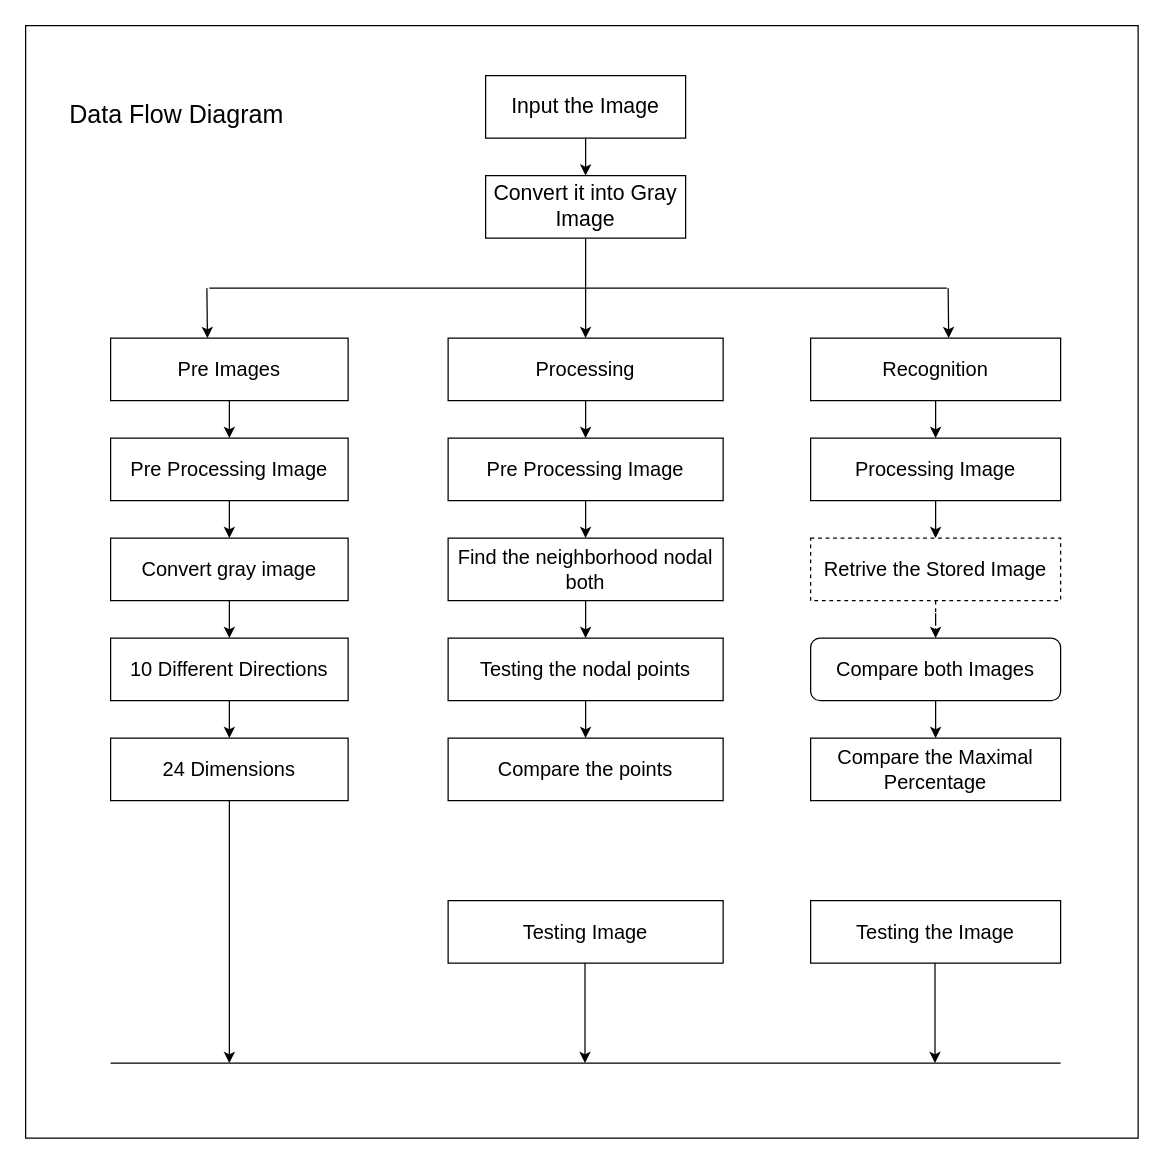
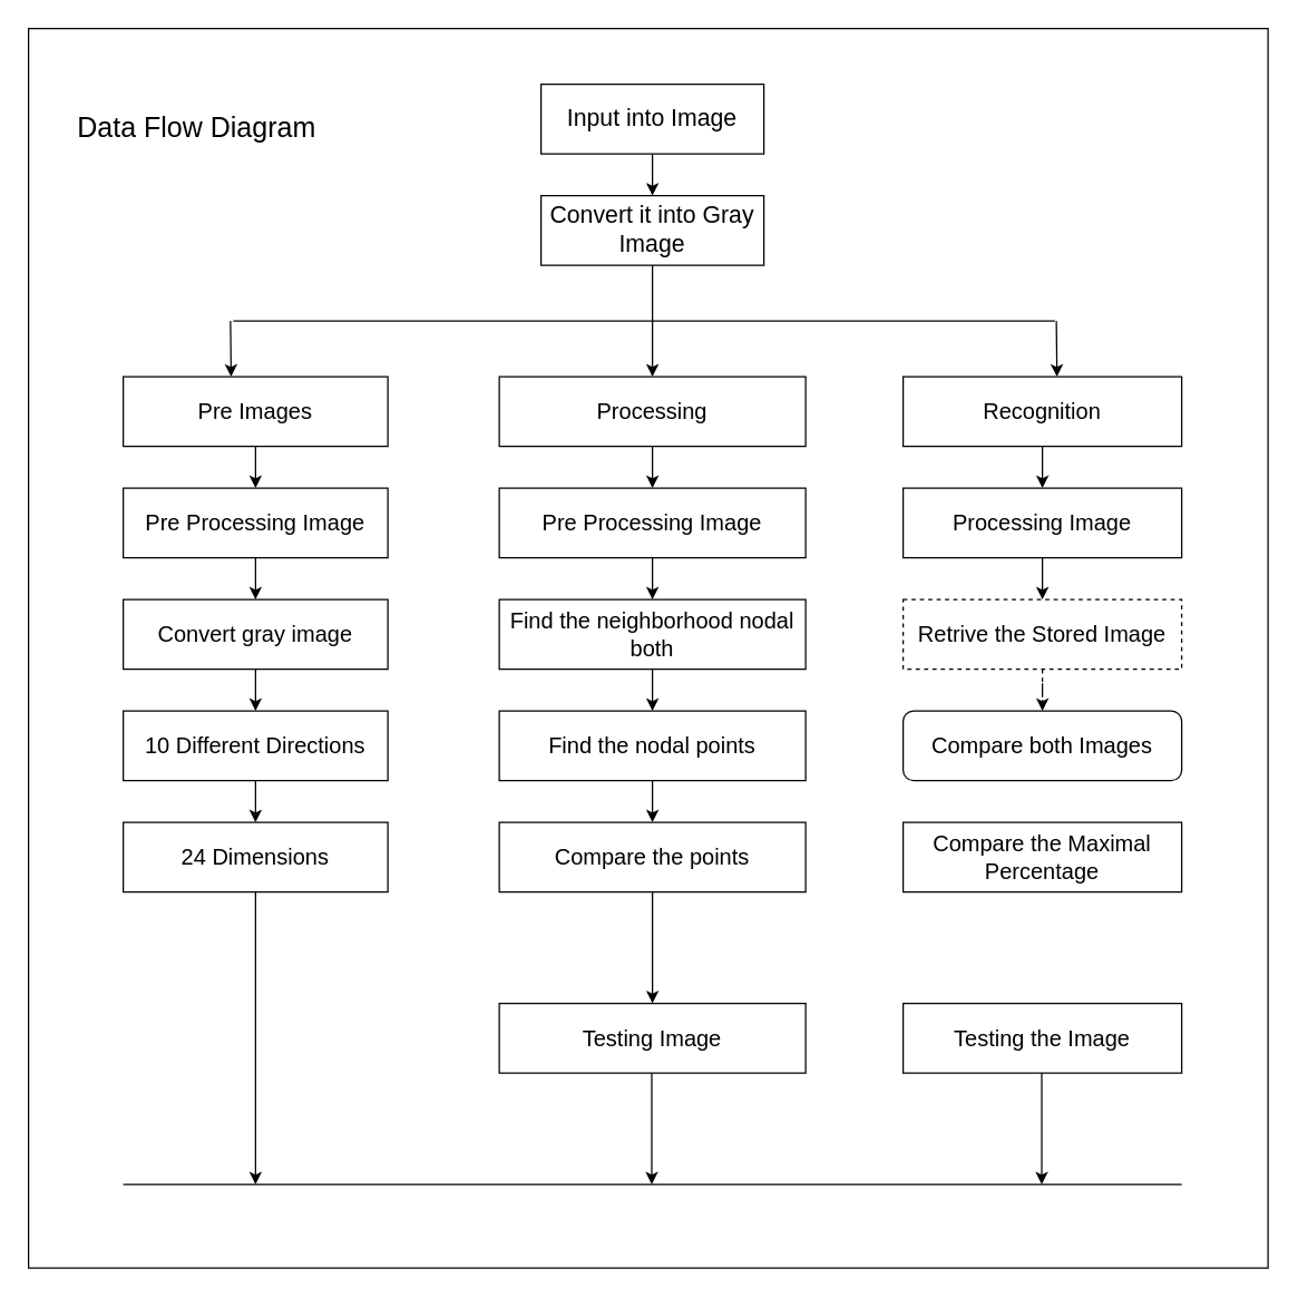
  <mxCell id="0" />
  <mxCell id="1" parent="0" />
  <mxCell id="2" value="" style="edgeStyle=orthogonalEdgeStyle;rounded=0;orthogonalLoop=1;jettySize=auto;html=1;" edge="1" parent="1" source="3" target="5"><mxGeometry relative="1" as="geometry" /></mxCell>
- <mxCell id="3" value="&lt;font style=&quot;font-size: 17px&quot;&gt;Input the Image&lt;/font&gt;" style="rounded=0;whiteSpace=wrap;html=1;" vertex="1" parent="1"><mxGeometry x="388" y="60" width="160" height="50" as="geometry" /></mxCell>
+ <mxCell id="3" value="&lt;font style=&quot;font-size: 17px&quot;&gt;Input into Image&lt;/font&gt;" style="rounded=0;whiteSpace=wrap;html=1;" vertex="1" parent="1"><mxGeometry x="388" y="60" width="160" height="50" as="geometry" /></mxCell>
  <mxCell id="4" value="" style="edgeStyle=orthogonalEdgeStyle;rounded=0;orthogonalLoop=1;jettySize=auto;html=1;" edge="1" parent="1" source="5" target="7"><mxGeometry relative="1" as="geometry" /></mxCell>
  <mxCell id="5" value="&lt;font style=&quot;font-size: 17px&quot;&gt;Convert it into Gray Image&lt;/font&gt;" style="rounded=0;whiteSpace=wrap;html=1;" vertex="1" parent="1"><mxGeometry x="388" y="140" width="160" height="50" as="geometry" /></mxCell>
  <mxCell id="6" value="" style="edgeStyle=orthogonalEdgeStyle;rounded=0;orthogonalLoop=1;jettySize=auto;html=1;" edge="1" parent="1" source="7" target="23"><mxGeometry relative="1" as="geometry" /></mxCell>
  <mxCell id="7" value="&lt;font style=&quot;font-size: 16px&quot;&gt;Processing&lt;/font&gt;" style="rounded=0;whiteSpace=wrap;html=1;" vertex="1" parent="1"><mxGeometry x="358" y="270" width="220" height="50" as="geometry" /></mxCell>
  <mxCell id="8" value="" style="endArrow=none;html=1;" edge="1" parent="1"><mxGeometry width="50" height="50" relative="1" as="geometry"><mxPoint x="167" y="230" as="sourcePoint" /><mxPoint x="757" y="230" as="targetPoint" /></mxGeometry></mxCell>
  <mxCell id="9" value="" style="edgeStyle=orthogonalEdgeStyle;rounded=0;orthogonalLoop=1;jettySize=auto;html=1;" edge="1" parent="1" source="10" target="31"><mxGeometry relative="1" as="geometry" /></mxCell>
  <mxCell id="10" value="&lt;font style=&quot;font-size: 16px&quot;&gt;Pre Images&lt;/font&gt;" style="rounded=0;whiteSpace=wrap;html=1;" vertex="1" parent="1"><mxGeometry x="88" y="270" width="190" height="50" as="geometry" /></mxCell>
  <mxCell id="11" value="" style="edgeStyle=orthogonalEdgeStyle;rounded=0;orthogonalLoop=1;jettySize=auto;html=1;" edge="1" parent="1" source="12" target="16"><mxGeometry relative="1" as="geometry" /></mxCell>
  <mxCell id="12" value="&lt;font style=&quot;font-size: 16px&quot;&gt;Recognition&lt;/font&gt;" style="rounded=0;whiteSpace=wrap;html=1;" vertex="1" parent="1"><mxGeometry x="648" y="270" width="200" height="50" as="geometry" /></mxCell>
  <mxCell id="13" value="" style="endArrow=classic;html=1;" edge="1" parent="1"><mxGeometry width="50" height="50" relative="1" as="geometry"><mxPoint x="165" y="230" as="sourcePoint" /><mxPoint x="165.462" y="270" as="targetPoint" /></mxGeometry></mxCell>
  <mxCell id="14" value="" style="endArrow=classic;html=1;" edge="1" parent="1"><mxGeometry width="50" height="50" relative="1" as="geometry"><mxPoint x="758" y="230" as="sourcePoint" /><mxPoint x="758.462" y="270" as="targetPoint" /></mxGeometry></mxCell>
  <mxCell id="15" value="" style="edgeStyle=orthogonalEdgeStyle;rounded=0;orthogonalLoop=1;jettySize=auto;html=1;" edge="1" parent="1" source="16" target="18"><mxGeometry relative="1" as="geometry" /></mxCell>
  <mxCell id="16" value="&lt;font style=&quot;font-size: 16px&quot;&gt;Processing Image&lt;/font&gt;" style="rounded=0;whiteSpace=wrap;html=1;" vertex="1" parent="1"><mxGeometry x="648" y="350" width="200" height="50" as="geometry" /></mxCell>
  <mxCell id="17" value="" style="edgeStyle=orthogonalEdgeStyle;rounded=0;orthogonalLoop=1;jettySize=auto;html=1;dashed=1;" edge="1" parent="1" source="18" target="20"><mxGeometry relative="1" as="geometry" /></mxCell>
  <mxCell id="18" value="&lt;font style=&quot;font-size: 16px&quot;&gt;Retrive the Stored Image&lt;/font&gt;" style="rounded=0;whiteSpace=wrap;html=1;dashed=1;" vertex="1" parent="1"><mxGeometry x="648" y="430" width="200" height="50" as="geometry" /></mxCell>
- <mxCell id="19" value="" style="edgeStyle=orthogonalEdgeStyle;rounded=0;orthogonalLoop=1;jettySize=auto;html=1;" edge="1" parent="1" source="20" target="21"><mxGeometry relative="1" as="geometry" /></mxCell>
  <mxCell id="20" value="&lt;font style=&quot;font-size: 16px&quot;&gt;Compare both Images&lt;/font&gt;" style="whiteSpace=wrap;html=1;rounded=1;" vertex="1" parent="1"><mxGeometry x="648" y="510" width="200" height="50" as="geometry" /></mxCell>
  <mxCell id="21" value="&lt;font style=&quot;font-size: 16px&quot;&gt;Compare the Maximal Percentage&lt;/font&gt;" style="rounded=0;whiteSpace=wrap;html=1;" vertex="1" parent="1"><mxGeometry x="648" y="590" width="200" height="50" as="geometry" /></mxCell>
  <mxCell id="22" value="" style="edgeStyle=orthogonalEdgeStyle;rounded=0;orthogonalLoop=1;jettySize=auto;html=1;" edge="1" parent="1" source="23" target="25"><mxGeometry relative="1" as="geometry" /></mxCell>
  <mxCell id="23" value="&lt;font style=&quot;font-size: 16px&quot;&gt;Pre Processing Image&lt;/font&gt;" style="rounded=0;whiteSpace=wrap;html=1;" vertex="1" parent="1"><mxGeometry x="358" y="350" width="220" height="50" as="geometry" /></mxCell>
  <mxCell id="24" value="" style="edgeStyle=orthogonalEdgeStyle;rounded=0;orthogonalLoop=1;jettySize=auto;html=1;" edge="1" parent="1" source="25" target="27"><mxGeometry relative="1" as="geometry" /></mxCell>
  <mxCell id="25" value="&lt;font style=&quot;font-size: 16px&quot;&gt;Find the neighborhood nodal both&lt;/font&gt;" style="rounded=0;whiteSpace=wrap;html=1;" vertex="1" parent="1"><mxGeometry x="358" y="430" width="220" height="50" as="geometry" /></mxCell>
  <mxCell id="26" value="" style="edgeStyle=orthogonalEdgeStyle;rounded=0;orthogonalLoop=1;jettySize=auto;html=1;" edge="1" parent="1" source="27" target="29"><mxGeometry relative="1" as="geometry" /></mxCell>
- <mxCell id="27" value="&lt;font style=&quot;font-size: 16px&quot;&gt;Testing the nodal points&lt;/font&gt;" style="rounded=0;whiteSpace=wrap;html=1;" vertex="1" parent="1"><mxGeometry x="358" y="510" width="220" height="50" as="geometry" /></mxCell>
+ <mxCell id="27" value="&lt;font style=&quot;font-size: 16px&quot;&gt;Find the nodal points&lt;/font&gt;" style="rounded=0;whiteSpace=wrap;html=1;" vertex="1" parent="1"><mxGeometry x="358" y="510" width="220" height="50" as="geometry" /></mxCell>
+ <mxCell id="28" value="" style="edgeStyle=orthogonalEdgeStyle;rounded=0;orthogonalLoop=1;jettySize=auto;html=1;" edge="1" parent="1" source="29" target="38"><mxGeometry relative="1" as="geometry" /></mxCell>
  <mxCell id="29" value="&lt;font style=&quot;font-size: 16px&quot;&gt;Compare the points&lt;/font&gt;" style="rounded=0;whiteSpace=wrap;html=1;" vertex="1" parent="1"><mxGeometry x="358" y="590" width="220" height="50" as="geometry" /></mxCell>
  <mxCell id="30" value="" style="edgeStyle=orthogonalEdgeStyle;rounded=0;orthogonalLoop=1;jettySize=auto;html=1;" edge="1" parent="1" source="31" target="33"><mxGeometry relative="1" as="geometry" /></mxCell>
  <mxCell id="31" value="&lt;font style=&quot;font-size: 16px&quot;&gt;Pre Processing Image&lt;/font&gt;" style="rounded=0;whiteSpace=wrap;html=1;" vertex="1" parent="1"><mxGeometry x="88" y="350" width="190" height="50" as="geometry" /></mxCell>
  <mxCell id="32" value="" style="edgeStyle=orthogonalEdgeStyle;rounded=0;orthogonalLoop=1;jettySize=auto;html=1;" edge="1" parent="1" source="33" target="35"><mxGeometry relative="1" as="geometry" /></mxCell>
  <mxCell id="33" value="&lt;font style=&quot;font-size: 16px&quot;&gt;Convert gray image&lt;/font&gt;" style="rounded=0;whiteSpace=wrap;html=1;" vertex="1" parent="1"><mxGeometry x="88" y="430" width="190" height="50" as="geometry" /></mxCell>
  <mxCell id="34" value="" style="edgeStyle=orthogonalEdgeStyle;rounded=0;orthogonalLoop=1;jettySize=auto;html=1;" edge="1" parent="1" source="35" target="36"><mxGeometry relative="1" as="geometry" /></mxCell>
  <mxCell id="35" value="&lt;font style=&quot;font-size: 16px&quot;&gt;10 Different Directions&lt;/font&gt;" style="rounded=0;whiteSpace=wrap;html=1;" vertex="1" parent="1"><mxGeometry x="88" y="510" width="190" height="50" as="geometry" /></mxCell>
  <mxCell id="36" value="&lt;font style=&quot;font-size: 16px&quot;&gt;24 Dimensions&lt;/font&gt;" style="rounded=0;whiteSpace=wrap;html=1;" vertex="1" parent="1"><mxGeometry x="88" y="590" width="190" height="50" as="geometry" /></mxCell>
  <mxCell id="37" value="&lt;font style=&quot;font-size: 16px&quot;&gt;Testing the Image&lt;/font&gt;" style="rounded=0;whiteSpace=wrap;html=1;" vertex="1" parent="1"><mxGeometry x="648" y="720" width="200" height="50" as="geometry" /></mxCell>
  <mxCell id="38" value="&lt;font style=&quot;font-size: 16px&quot;&gt;Testing Image&lt;/font&gt;" style="rounded=0;whiteSpace=wrap;html=1;" vertex="1" parent="1"><mxGeometry x="358" y="720" width="220" height="50" as="geometry" /></mxCell>
  <mxCell id="39" value="" style="edgeStyle=orthogonalEdgeStyle;rounded=0;orthogonalLoop=1;jettySize=auto;html=1;" edge="1" parent="1"><mxGeometry relative="1" as="geometry"><mxPoint x="747.5" y="770" as="sourcePoint" /><mxPoint x="747.5" y="850" as="targetPoint" /></mxGeometry></mxCell>
  <mxCell id="40" value="" style="edgeStyle=orthogonalEdgeStyle;rounded=0;orthogonalLoop=1;jettySize=auto;html=1;" edge="1" parent="1"><mxGeometry relative="1" as="geometry"><mxPoint x="467.5" y="770" as="sourcePoint" /><mxPoint x="467.5" y="850" as="targetPoint" /></mxGeometry></mxCell>
  <mxCell id="41" value="" style="endArrow=none;html=1;" edge="1" parent="1"><mxGeometry width="50" height="50" relative="1" as="geometry"><mxPoint x="88" y="850" as="sourcePoint" /><mxPoint x="848" y="850" as="targetPoint" /></mxGeometry></mxCell>
  <mxCell id="42" value="" style="endArrow=classic;html=1;exitX=0.5;exitY=1;exitDx=0;exitDy=0;" edge="1" parent="1" source="36"><mxGeometry width="50" height="50" relative="1" as="geometry"><mxPoint x="128" y="730" as="sourcePoint" /><mxPoint x="183" y="850" as="targetPoint" /></mxGeometry></mxCell>
  <mxCell id="43" value="" style="rounded=0;whiteSpace=wrap;html=1;fillColor=none;" vertex="1" parent="1"><mxGeometry x="20" y="20" width="890" height="890" as="geometry" /></mxCell>
  <mxCell id="44" value="&lt;font style=&quot;font-size: 20px&quot;&gt;Data Flow Diagram&lt;/font&gt;" style="text;html=1;strokeColor=none;fillColor=none;align=center;verticalAlign=middle;whiteSpace=wrap;rounded=0;" vertex="1" parent="1"><mxGeometry x="50" y="60" width="182" height="60" as="geometry" /></mxCell>
